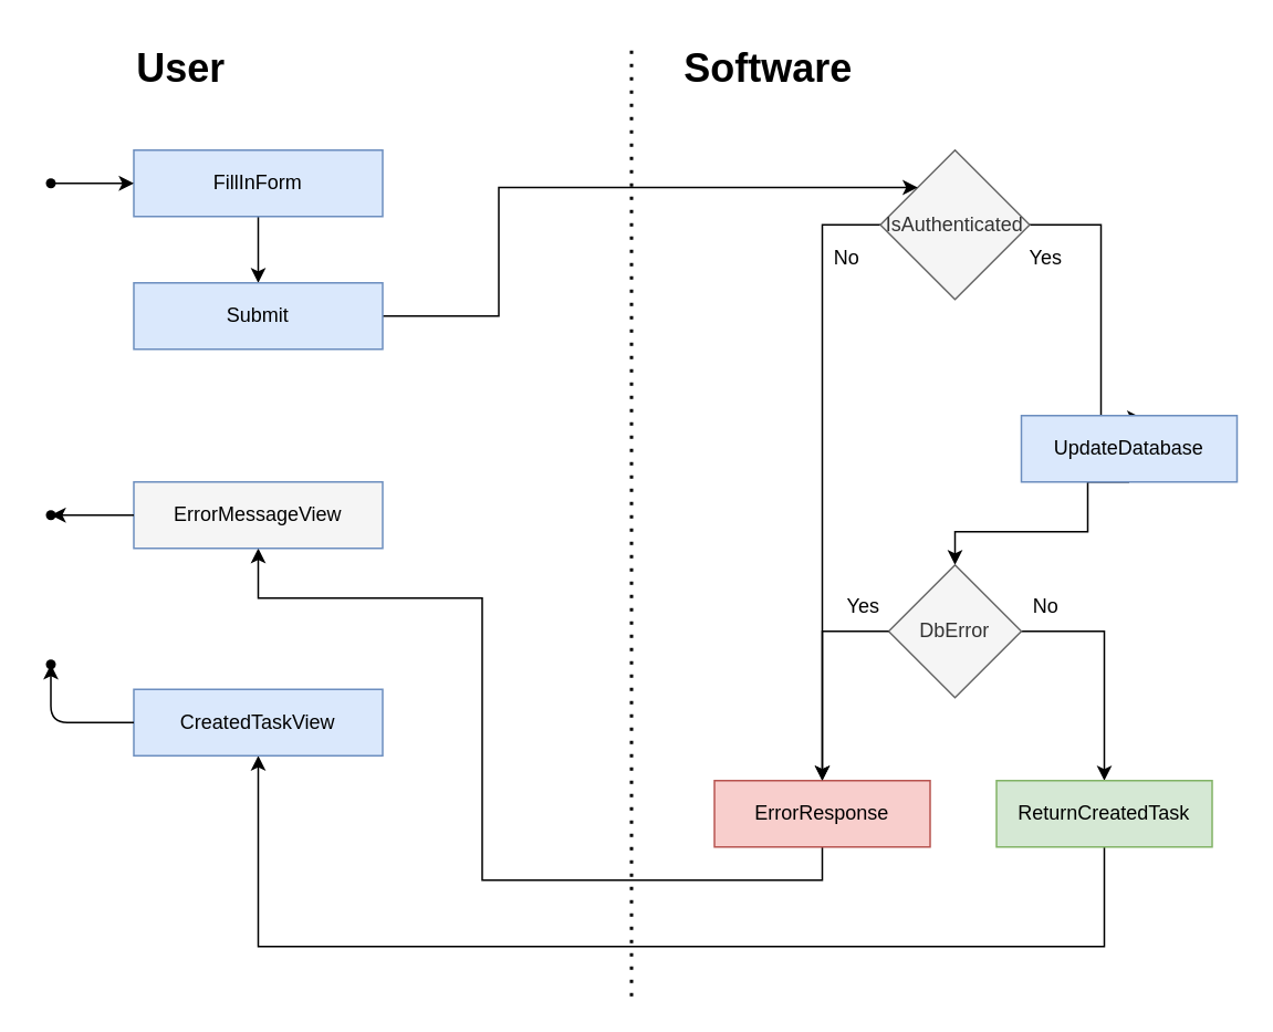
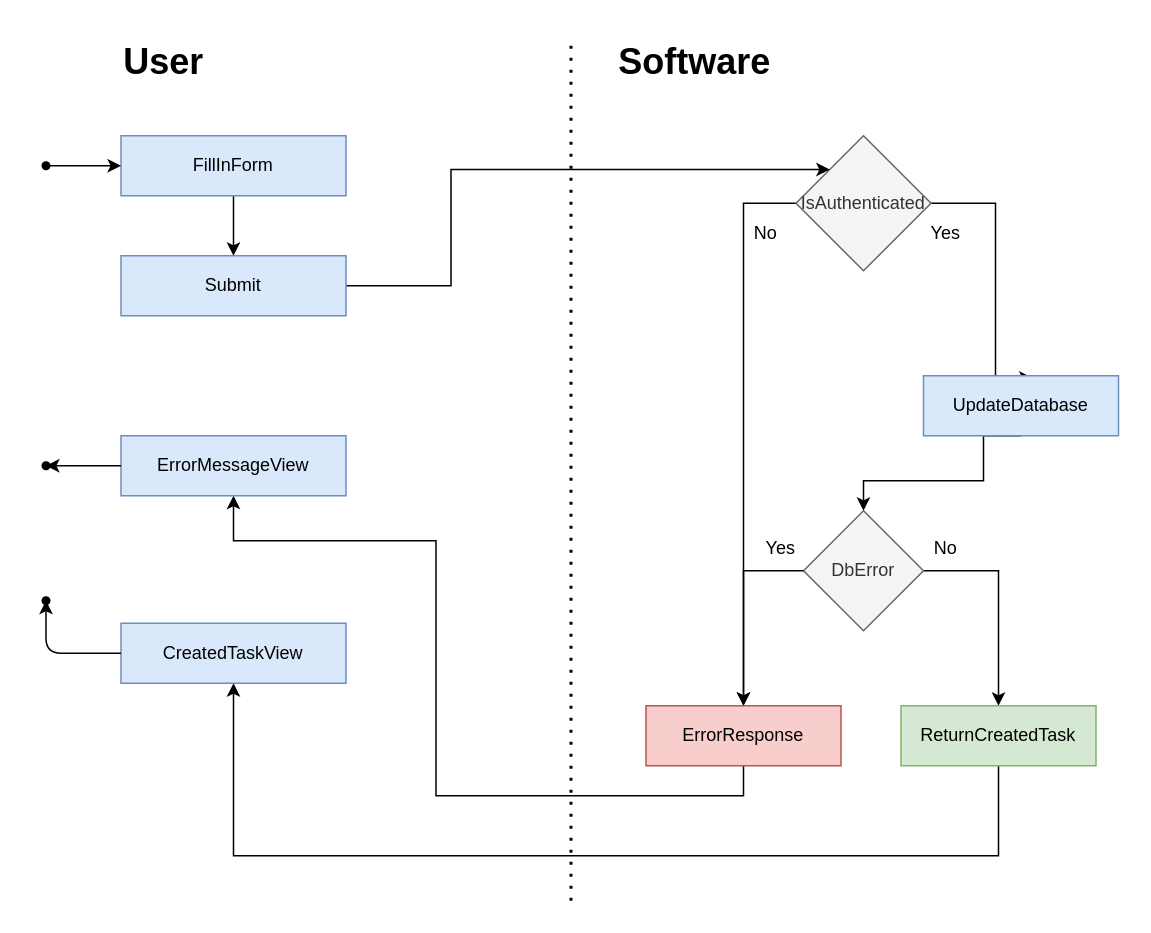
  <mxCell id="0" />
  <mxCell id="1" parent="0" />
  <mxCell id="2" style="edgeStyle=orthogonalEdgeStyle;rounded=0;orthogonalLoop=1;jettySize=auto;html=1;exitX=0.5;exitY=1;exitDx=0;exitDy=0;entryX=0.5;entryY=0;entryDx=0;entryDy=0;" edge="1" parent="1" source="3" target="8"><mxGeometry relative="1" as="geometry" /></mxCell>
  <mxCell id="3" value="FillInForm" style="rounded=0;whiteSpace=wrap;html=1;fillColor=#dae8fc;strokeColor=#6c8ebf;" vertex="1" parent="1"><mxGeometry x="80" y="90" width="150" height="40" as="geometry" /></mxCell>
  <mxCell id="4" style="edgeStyle=orthogonalEdgeStyle;rounded=0;orthogonalLoop=1;jettySize=auto;html=1;" edge="1" parent="1" source="6" target="10"><mxGeometry relative="1" as="geometry"><Array as="points"><mxPoint x="495" y="135" /></Array></mxGeometry></mxCell>
  <mxCell id="5" style="edgeStyle=orthogonalEdgeStyle;rounded=0;orthogonalLoop=1;jettySize=auto;html=1;entryX=0.56;entryY=0.038;entryDx=0;entryDy=0;entryPerimeter=0;" edge="1" parent="1" source="6" target="13"><mxGeometry relative="1" as="geometry"><mxPoint x="660" y="240" as="targetPoint" /><Array as="points"><mxPoint x="663" y="135" /></Array></mxGeometry></mxCell>
  <mxCell id="6" value="IsAuthenticated" style="rhombus;whiteSpace=wrap;html=1;fillColor=#f5f5f5;fontColor=#333333;strokeColor=#666666;rounded=0;" vertex="1" parent="1"><mxGeometry x="530" y="90" width="90" height="90" as="geometry" /></mxCell>
  <mxCell id="7" style="edgeStyle=orthogonalEdgeStyle;rounded=0;orthogonalLoop=1;jettySize=auto;html=1;exitX=1;exitY=0.5;exitDx=0;exitDy=0;entryX=0;entryY=0;entryDx=0;entryDy=0;" edge="1" parent="1" source="8" target="6"><mxGeometry relative="1" as="geometry"><Array as="points"><mxPoint x="300" y="190" /><mxPoint x="300" y="113" /></Array></mxGeometry></mxCell>
  <mxCell id="8" value="Submit" style="rounded=0;whiteSpace=wrap;html=1;fillColor=#dae8fc;strokeColor=#6c8ebf;" vertex="1" parent="1"><mxGeometry x="80" y="170" width="150" height="40" as="geometry" /></mxCell>
  <mxCell id="9" style="edgeStyle=orthogonalEdgeStyle;rounded=0;orthogonalLoop=1;jettySize=auto;html=1;exitX=0.5;exitY=1;exitDx=0;exitDy=0;entryX=0.5;entryY=1;entryDx=0;entryDy=0;" edge="1" parent="1" source="10" target="22"><mxGeometry relative="1" as="geometry"><Array as="points"><mxPoint x="495" y="530" /><mxPoint x="290" y="530" /><mxPoint x="290" y="360" /><mxPoint x="155" y="360" /></Array></mxGeometry></mxCell>
  <mxCell id="10" value="ErrorResponse" style="rounded=0;whiteSpace=wrap;html=1;fillColor=#f8cecc;strokeColor=#b85450;" vertex="1" parent="1"><mxGeometry x="430" y="470" width="130" height="40" as="geometry" /></mxCell>
  <mxCell id="11" value="No" style="text;html=1;align=center;verticalAlign=middle;whiteSpace=wrap;rounded=0;" vertex="1" parent="1"><mxGeometry x="480" y="140" width="60" height="30" as="geometry" /></mxCell>
  <mxCell id="12" style="edgeStyle=orthogonalEdgeStyle;rounded=0;orthogonalLoop=1;jettySize=auto;html=1;exitX=0.5;exitY=1;exitDx=0;exitDy=0;entryX=0.5;entryY=0;entryDx=0;entryDy=0;" edge="1" parent="1" source="13" target="15"><mxGeometry relative="1" as="geometry"><Array as="points"><mxPoint x="655" y="320" /><mxPoint x="575" y="320" /></Array></mxGeometry></mxCell>
  <mxCell id="13" value="UpdateDatabase" style="rounded=0;whiteSpace=wrap;html=1;fillColor=#dae8fc;strokeColor=#6c8ebf;" vertex="1" parent="1"><mxGeometry x="615" y="250" width="130" height="40" as="geometry" /></mxCell>
  <mxCell id="14" style="edgeStyle=orthogonalEdgeStyle;rounded=0;orthogonalLoop=1;jettySize=auto;html=1;entryX=0.5;entryY=0;entryDx=0;entryDy=0;" edge="1" parent="1" source="15" target="20"><mxGeometry relative="1" as="geometry"><Array as="points"><mxPoint x="665" y="380" /></Array></mxGeometry></mxCell>
  <mxCell id="15" value="DbError" style="rhombus;whiteSpace=wrap;html=1;fillColor=#f5f5f5;fontColor=#333333;strokeColor=#666666;rounded=0;" vertex="1" parent="1"><mxGeometry x="535" y="340" width="80" height="80" as="geometry" /></mxCell>
  <mxCell id="16" value="Yes" style="text;html=1;align=center;verticalAlign=middle;whiteSpace=wrap;rounded=0;" vertex="1" parent="1"><mxGeometry x="600" y="140" width="60" height="30" as="geometry" /></mxCell>
  <mxCell id="17" style="edgeStyle=orthogonalEdgeStyle;rounded=0;orthogonalLoop=1;jettySize=auto;html=1;exitX=0.75;exitY=1;exitDx=0;exitDy=0;entryX=0.5;entryY=0;entryDx=0;entryDy=0;" edge="1" parent="1" source="18" target="10"><mxGeometry relative="1" as="geometry"><Array as="points"><mxPoint x="495" y="380" /></Array></mxGeometry></mxCell>
  <mxCell id="18" value="Yes" style="text;html=1;align=center;verticalAlign=middle;whiteSpace=wrap;rounded=0;" vertex="1" parent="1"><mxGeometry x="490" y="350" width="60" height="30" as="geometry" /></mxCell>
  <mxCell id="19" style="edgeStyle=orthogonalEdgeStyle;rounded=0;orthogonalLoop=1;jettySize=auto;html=1;exitX=0.5;exitY=1;exitDx=0;exitDy=0;entryX=0.5;entryY=1;entryDx=0;entryDy=0;" edge="1" parent="1" source="20" target="23"><mxGeometry relative="1" as="geometry"><Array as="points"><mxPoint x="665" y="570" /><mxPoint x="155" y="570" /></Array></mxGeometry></mxCell>
  <mxCell id="20" value="ReturnCreatedTask" style="rounded=0;whiteSpace=wrap;html=1;fillColor=#d5e8d4;strokeColor=#82b366;" vertex="1" parent="1"><mxGeometry x="600" y="470" width="130" height="40" as="geometry" /></mxCell>
  <mxCell id="21" value="No" style="text;html=1;align=center;verticalAlign=middle;whiteSpace=wrap;rounded=0;" vertex="1" parent="1"><mxGeometry x="600" y="350" width="60" height="30" as="geometry" /></mxCell>
- <mxCell id="22" value="ErrorMessageView" style="rounded=0;whiteSpace=wrap;html=1;fillColor=#f5f5f5;strokeColor=#6c8ebf;" vertex="1" parent="1"><mxGeometry x="80" y="290" width="150" height="40" as="geometry" /></mxCell>
+ <mxCell id="22" value="ErrorMessageView" style="rounded=0;whiteSpace=wrap;html=1;fillColor=#dae8fc;strokeColor=#6c8ebf;" vertex="1" parent="1"><mxGeometry x="80" y="290" width="150" height="40" as="geometry" /></mxCell>
  <mxCell id="23" value="CreatedTaskView" style="rounded=0;whiteSpace=wrap;html=1;fillColor=#dae8fc;strokeColor=#6c8ebf;" vertex="1" parent="1"><mxGeometry x="80" y="415" width="150" height="40" as="geometry" /></mxCell>
  <mxCell id="24" value="" style="endArrow=none;dashed=1;html=1;dashPattern=1 3;strokeWidth=2;rounded=0;" edge="1" parent="1"><mxGeometry width="50" height="50" relative="1" as="geometry"><mxPoint x="380" y="30" as="sourcePoint" /><mxPoint x="380" y="600" as="targetPoint" /></mxGeometry></mxCell>
  <mxCell id="25" value="&lt;h1 style=&quot;margin-top: 0px;&quot;&gt;User&lt;/h1&gt;" style="text;html=1;whiteSpace=wrap;overflow=hidden;rounded=0;" vertex="1" parent="1"><mxGeometry x="80" y="20" width="180" height="50" as="geometry" /></mxCell>
  <mxCell id="26" value="&lt;h1 style=&quot;margin-top: 0px;&quot;&gt;Software&lt;/h1&gt;" style="text;html=1;whiteSpace=wrap;overflow=hidden;rounded=0;" vertex="1" parent="1"><mxGeometry x="410" y="20" width="180" height="50" as="geometry" /></mxCell>
  <mxCell id="27" style="edgeStyle=orthogonalEdgeStyle;orthogonalLoop=1;jettySize=auto;html=1;entryX=0;entryY=0.5;entryDx=0;entryDy=0;" edge="1" parent="1" source="28" target="3"><mxGeometry relative="1" as="geometry" /></mxCell>
  <mxCell id="28" value="" style="shape=waypoint;sketch=0;fillStyle=solid;size=6;pointerEvents=1;points=[];fillColor=none;resizable=0;rotatable=0;perimeter=centerPerimeter;snapToPoint=1;" vertex="1" parent="1"><mxGeometry y="100" width="20" height="20" as="geometry" x="20" /></mxCell>
  <mxCell id="29" value="" style="shape=waypoint;sketch=0;fillStyle=solid;size=6;pointerEvents=1;points=[];fillColor=none;resizable=0;rotatable=0;perimeter=centerPerimeter;snapToPoint=1;" vertex="1" parent="1"><mxGeometry y="300" width="20" height="20" as="geometry" x="20" /></mxCell>
  <mxCell id="30" value="" style="shape=waypoint;sketch=0;fillStyle=solid;size=6;pointerEvents=1;points=[];fillColor=none;resizable=0;rotatable=0;perimeter=centerPerimeter;snapToPoint=1;" vertex="1" parent="1"><mxGeometry y="390" width="20" height="20" as="geometry" x="20" /></mxCell>
  <mxCell id="31" style="edgeStyle=orthogonalEdgeStyle;orthogonalLoop=1;jettySize=auto;html=1;exitX=0;exitY=0.5;exitDx=0;exitDy=0;entryX=0.836;entryY=0.588;entryDx=0;entryDy=0;entryPerimeter=0;" edge="1" parent="1" source="23" target="30"><mxGeometry relative="1" as="geometry" /></mxCell>
  <mxCell id="32" style="edgeStyle=orthogonalEdgeStyle;orthogonalLoop=1;jettySize=auto;html=1;exitX=0;exitY=0.5;exitDx=0;exitDy=0;entryX=0.836;entryY=0.497;entryDx=0;entryDy=0;entryPerimeter=0;" edge="1" parent="1" source="22" target="29"><mxGeometry relative="1" as="geometry" /></mxCell>
